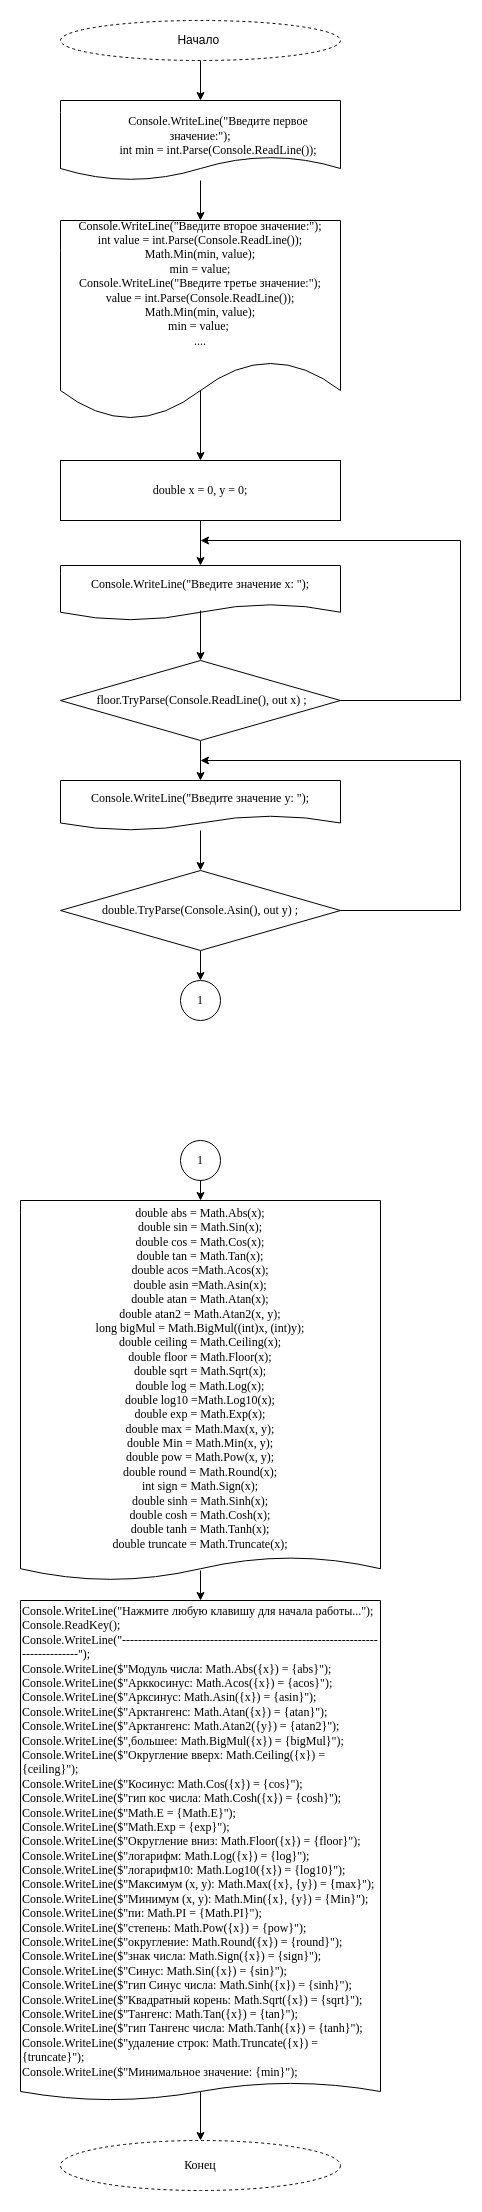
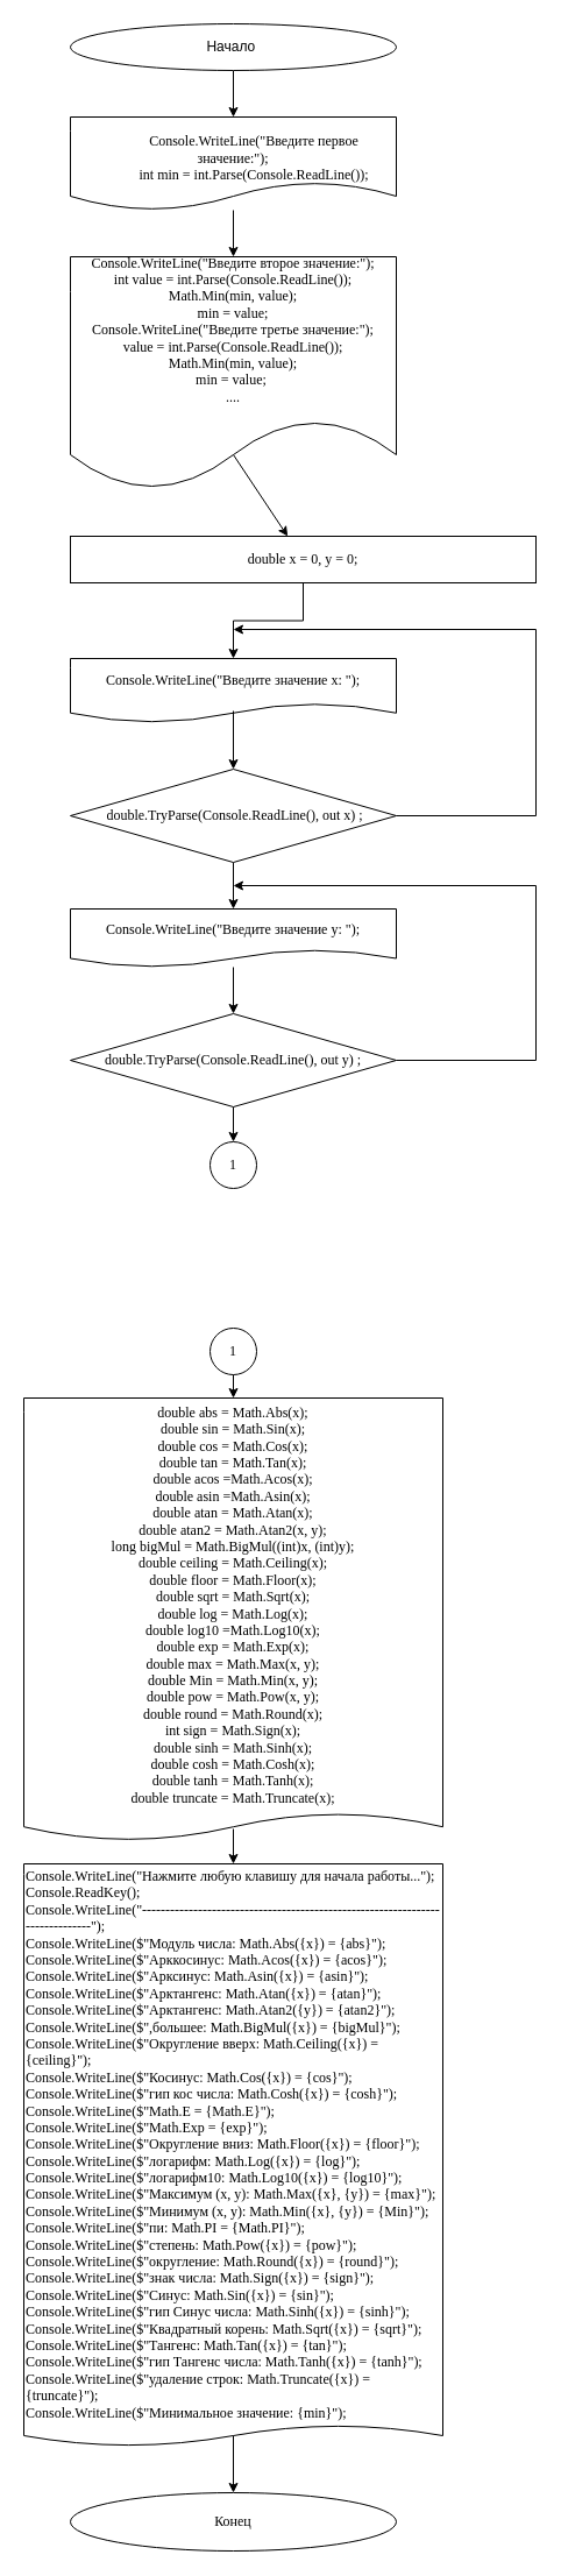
  <mxCell id="0" />
  <mxCell id="1" parent="0" />
  <mxCell id="2" value="" style="edgeStyle=orthogonalEdgeStyle;rounded=0;orthogonalLoop=1;jettySize=auto;html=1;fontFamily=Times New Roman;fontSize=12;" edge="1" parent="1" source="3" target="5"><mxGeometry relative="1" as="geometry" /></mxCell>
- <mxCell id="3" value="Начало&amp;nbsp;" style="ellipse;whiteSpace=wrap;html=1;dashed=1;" vertex="1" parent="1"><mxGeometry x="60" y="20" width="280" height="40" as="geometry" /></mxCell>
+ <mxCell id="3" value="Начало&amp;nbsp;" style="ellipse;whiteSpace=wrap;html=1;" vertex="1" parent="1"><mxGeometry x="60" y="20" width="280" height="40" as="geometry" /></mxCell>
  <mxCell id="4" value="" style="edgeStyle=orthogonalEdgeStyle;rounded=0;orthogonalLoop=1;jettySize=auto;html=1;fontFamily=Times New Roman;fontSize=12;" edge="1" parent="1" source="5" target="6"><mxGeometry relative="1" as="geometry" /></mxCell>
  <mxCell id="5" value="&lt;div&gt;&lt;br&gt;&lt;/div&gt;&lt;div&gt;&amp;nbsp; &amp;nbsp; &amp;nbsp; &amp;nbsp; &amp;nbsp; &amp;nbsp; Console.WriteLine(&quot;Введите первое значение:&quot;);&lt;/div&gt;&lt;div&gt;&amp;nbsp; &amp;nbsp; &amp;nbsp; &amp;nbsp; &amp;nbsp; &amp;nbsp; int min = int.Parse(Console.ReadLine());&lt;/div&gt;" style="shape=document;whiteSpace=wrap;html=1;boundedLbl=1;fontFamily=Times New Roman;fontSize=12;" vertex="1" parent="1"><mxGeometry x="60" y="100" width="280" height="80" as="geometry" /></mxCell>
  <mxCell id="6" value="&lt;div&gt;Console.WriteLine(&quot;Введите второе значение:&quot;);&lt;/div&gt;&lt;div&gt;int value = int.Parse(Console.ReadLine());&lt;/div&gt;&lt;div&gt;Math.Min(min, value);&lt;/div&gt;&lt;div&gt;min = value;&lt;/div&gt;&lt;div&gt;Console.WriteLine(&quot;Введите третье значение:&quot;);&lt;/div&gt;&lt;div&gt;value = int.Parse(Console.ReadLine());&lt;/div&gt;&lt;div&gt;Math.Min(min, value);&lt;/div&gt;&lt;div&gt;min = value;&amp;nbsp;&lt;/div&gt;&lt;div&gt;....&lt;/div&gt;&lt;div&gt;&lt;br&gt;&lt;/div&gt;" style="shape=document;whiteSpace=wrap;html=1;boundedLbl=1;fontFamily=Times New Roman;fontSize=12;" vertex="1" parent="1"><mxGeometry x="60" y="220" width="280" height="200" as="geometry" /></mxCell>
  <mxCell id="7" value="" style="edgeStyle=orthogonalEdgeStyle;rounded=0;orthogonalLoop=1;jettySize=auto;html=1;fontFamily=Times New Roman;fontSize=12;" edge="1" parent="1" source="8" target="9"><mxGeometry relative="1" as="geometry" /></mxCell>
- <mxCell id="8" value="double x = 0, y = 0;" style="rounded=0;whiteSpace=wrap;html=1;fontFamily=Times New Roman;fontSize=12;" vertex="1" parent="1"><mxGeometry x="60" y="460" width="280" height="60" as="geometry" /></mxCell>
+ <mxCell id="8" value="double x = 0, y = 0;" style="rounded=0;whiteSpace=wrap;html=1;fontFamily=Times New Roman;fontSize=12;" vertex="1" parent="1"><mxGeometry x="60" y="460" width="400" height="40" as="geometry" /></mxCell>
  <mxCell id="9" value="Console.WriteLine(&quot;Введите значение x: &quot;);" style="shape=document;whiteSpace=wrap;html=1;boundedLbl=1;fontFamily=Times New Roman;fontSize=12;" vertex="1" parent="1"><mxGeometry x="60" y="565" width="280" height="55" as="geometry" /></mxCell>
  <mxCell id="10" value="" style="edgeStyle=orthogonalEdgeStyle;rounded=0;orthogonalLoop=1;jettySize=auto;html=1;fontFamily=Times New Roman;fontSize=12;" edge="1" parent="1" source="11" target="13"><mxGeometry relative="1" as="geometry" /></mxCell>
- <mxCell id="11" value="&amp;nbsp;floor.TryParse(Console.ReadLine(), out x) ;" style="rhombus;whiteSpace=wrap;html=1;fontFamily=Times New Roman;fontSize=12;" vertex="1" parent="1"><mxGeometry x="60" y="660" width="280" height="80" as="geometry" /></mxCell>
+ <mxCell id="11" value="&amp;nbsp;double.TryParse(Console.ReadLine(), out x) ;" style="rhombus;whiteSpace=wrap;html=1;fontFamily=Times New Roman;fontSize=12;" vertex="1" parent="1"><mxGeometry x="60" y="660" width="280" height="80" as="geometry" /></mxCell>
  <mxCell id="12" value="" style="edgeStyle=orthogonalEdgeStyle;rounded=0;orthogonalLoop=1;jettySize=auto;html=1;fontFamily=Times New Roman;fontSize=12;" edge="1" parent="1" source="13" target="15"><mxGeometry relative="1" as="geometry" /></mxCell>
  <mxCell id="13" value="Console.WriteLine(&quot;Введите значение y: &quot;);" style="shape=document;whiteSpace=wrap;html=1;boundedLbl=1;fontFamily=Times New Roman;fontSize=12;" vertex="1" parent="1"><mxGeometry x="60" y="780" width="280" height="50" as="geometry" /></mxCell>
  <mxCell id="14" value="" style="edgeStyle=orthogonalEdgeStyle;rounded=0;orthogonalLoop=1;jettySize=auto;html=1;fontFamily=Times New Roman;fontSize=12;" edge="1" parent="1" source="15" target="24"><mxGeometry relative="1" as="geometry" /></mxCell>
- <mxCell id="15" value="double.TryParse(Console.Asin(), out y) ;" style="rhombus;whiteSpace=wrap;html=1;fontFamily=Times New Roman;fontSize=12;" vertex="1" parent="1"><mxGeometry x="60" y="870" width="280" height="80" as="geometry" /></mxCell>
+ <mxCell id="15" value="double.TryParse(Console.ReadLine(), out y) ;" style="rhombus;whiteSpace=wrap;html=1;fontFamily=Times New Roman;fontSize=12;" vertex="1" parent="1"><mxGeometry x="60" y="870" width="280" height="80" as="geometry" /></mxCell>
  <mxCell id="16" value="" style="endArrow=classic;html=1;rounded=0;fontFamily=Times New Roman;fontSize=12;" edge="1" parent="1" target="8"><mxGeometry width="50" height="50" relative="1" as="geometry"><mxPoint x="200" y="390" as="sourcePoint" /><mxPoint x="250" y="340" as="targetPoint" /></mxGeometry></mxCell>
  <mxCell id="17" value="" style="endArrow=classic;html=1;rounded=0;entryX=0.5;entryY=0;entryDx=0;entryDy=0;fontFamily=Times New Roman;fontSize=12;" edge="1" parent="1" target="11"><mxGeometry width="50" height="50" relative="1" as="geometry"><mxPoint x="200" y="610" as="sourcePoint" /><mxPoint x="250" y="560" as="targetPoint" /></mxGeometry></mxCell>
  <mxCell id="18" value="" style="endArrow=none;html=1;rounded=0;fontFamily=Times New Roman;fontSize=12;" edge="1" parent="1"><mxGeometry width="50" height="50" relative="1" as="geometry"><mxPoint x="340" y="700" as="sourcePoint" /><mxPoint x="460" y="700" as="targetPoint" /></mxGeometry></mxCell>
  <mxCell id="19" value="" style="endArrow=none;html=1;rounded=0;fontFamily=Times New Roman;fontSize=12;" edge="1" parent="1"><mxGeometry width="50" height="50" relative="1" as="geometry"><mxPoint x="460" y="700" as="sourcePoint" /><mxPoint x="460" y="540" as="targetPoint" /></mxGeometry></mxCell>
  <mxCell id="20" value="" style="endArrow=classic;html=1;rounded=0;fontFamily=Times New Roman;fontSize=12;" edge="1" parent="1"><mxGeometry width="50" height="50" relative="1" as="geometry"><mxPoint x="460" y="540" as="sourcePoint" /><mxPoint x="200" y="540" as="targetPoint" /></mxGeometry></mxCell>
  <mxCell id="21" value="" style="endArrow=none;html=1;rounded=0;fontFamily=Times New Roman;fontSize=12;" edge="1" parent="1"><mxGeometry width="50" height="50" relative="1" as="geometry"><mxPoint x="340" y="910" as="sourcePoint" /><mxPoint x="460" y="910" as="targetPoint" /></mxGeometry></mxCell>
  <mxCell id="22" value="" style="endArrow=none;html=1;rounded=0;fontFamily=Times New Roman;fontSize=12;" edge="1" parent="1"><mxGeometry width="50" height="50" relative="1" as="geometry"><mxPoint x="460" y="910" as="sourcePoint" /><mxPoint x="460" y="760" as="targetPoint" /></mxGeometry></mxCell>
  <mxCell id="23" value="" style="endArrow=classic;html=1;rounded=0;fontFamily=Times New Roman;fontSize=12;" edge="1" parent="1"><mxGeometry width="50" height="50" relative="1" as="geometry"><mxPoint x="460" y="760" as="sourcePoint" /><mxPoint x="200" y="760" as="targetPoint" /></mxGeometry></mxCell>
  <mxCell id="24" value="1" style="ellipse;whiteSpace=wrap;html=1;aspect=fixed;fontFamily=Times New Roman;fontSize=12;" vertex="1" parent="1"><mxGeometry x="180" y="980" width="40" height="40" as="geometry" /></mxCell>
  <mxCell id="25" value="1" style="ellipse;whiteSpace=wrap;html=1;aspect=fixed;fontFamily=Times New Roman;fontSize=12;" vertex="1" parent="1"><mxGeometry x="180" y="1140" width="40" height="40" as="geometry" /></mxCell>
  <mxCell id="26" value="" style="endArrow=classic;html=1;rounded=0;fontFamily=Times New Roman;fontSize=12;" edge="1" parent="1"><mxGeometry width="50" height="50" relative="1" as="geometry"><mxPoint x="200" y="1180" as="sourcePoint" /><mxPoint x="200" y="1200" as="targetPoint" /></mxGeometry></mxCell>
  <mxCell id="27" value="&lt;div&gt;double abs = Math.Abs(x);&lt;/div&gt;&lt;div&gt;double sin = Math.Sin(x);&lt;/div&gt;&lt;div&gt;double cos = Math.Cos(x);&lt;/div&gt;&lt;div&gt;double tan = Math.Tan(x);&lt;/div&gt;&lt;div&gt;double acos =Math.Acos(x);&lt;/div&gt;&lt;div&gt;double asin =Math.Asin(x);&lt;/div&gt;&lt;div&gt;double atan = Math.Atan(x);&lt;/div&gt;&lt;div&gt;double atan2 = Math.Atan2(x, y);&lt;/div&gt;&lt;div&gt;long bigMul = Math.BigMul((int)x, (int)y);&lt;/div&gt;&lt;div&gt;double ceiling = Math.Ceiling(x);&lt;/div&gt;&lt;div&gt;double floor = Math.Floor(x);&lt;/div&gt;&lt;div&gt;double sqrt = Math.Sqrt(x);&lt;/div&gt;&lt;div&gt;double log = Math.Log(x);&lt;/div&gt;&lt;div&gt;double log10 =Math.Log10(x);&lt;/div&gt;&lt;div&gt;double exp = Math.Exp(x);&lt;/div&gt;&lt;div&gt;double max = Math.Max(x, y);&lt;/div&gt;&lt;div&gt;double Min = Math.Min(x, y);&lt;/div&gt;&lt;div&gt;double pow = Math.Pow(x, y);&lt;/div&gt;&lt;div&gt;double round = Math.Round(x);&lt;/div&gt;&lt;div&gt;int sign = Math.Sign(x);&lt;/div&gt;&lt;div&gt;double sinh = Math.Sinh(x);&lt;/div&gt;&lt;div&gt;double cosh = Math.Cosh(x);&lt;/div&gt;&lt;div&gt;double tanh = Math.Tanh(x);&lt;/div&gt;&lt;div&gt;double truncate = Math.Truncate(x);&lt;/div&gt;" style="shape=document;whiteSpace=wrap;html=1;boundedLbl=1;size=0.062;fontFamily=Times New Roman;fontSize=12;" vertex="1" parent="1"><mxGeometry x="20" y="1200" width="360" height="380" as="geometry" /></mxCell>
  <mxCell id="28" value="" style="endArrow=classic;html=1;rounded=0;fontFamily=Times New Roman;fontSize=12;" edge="1" parent="1"><mxGeometry width="50" height="50" relative="1" as="geometry"><mxPoint x="200" y="1570" as="sourcePoint" /><mxPoint x="200" y="1600" as="targetPoint" /></mxGeometry></mxCell>
  <mxCell id="29" value="" style="edgeStyle=orthogonalEdgeStyle;rounded=0;orthogonalLoop=1;jettySize=auto;html=1;exitX=0.5;exitY=0.98;exitDx=0;exitDy=0;exitPerimeter=0;" edge="1" parent="1" source="30" target="31"><mxGeometry relative="1" as="geometry" /></mxCell>
  <mxCell id="30" value="&lt;div&gt;Console.WriteLine(&quot;Нажмите любую клавишу для начала работы...&quot;);&lt;/div&gt;&lt;div&gt;Console.ReadKey();&lt;/div&gt;&lt;div&gt;Console.WriteLine(&quot;------------------------------------------------------------------------------&quot;);&lt;/div&gt;&lt;div&gt;Console.WriteLine($&quot;Модуль числа: Math.Abs({x}) = {abs}&quot;);&lt;/div&gt;&lt;div&gt;Console.WriteLine($&quot;Арккосинус: Math.Acos({x}) = {acos}&quot;);&lt;/div&gt;&lt;div&gt;Console.WriteLine($&quot;Арксинус: Math.Asin({x}) = {asin}&quot;);&lt;/div&gt;&lt;div&gt;Console.WriteLine($&quot;Арктангенс: Math.Atan({x}) = {atan}&quot;);&lt;/div&gt;&lt;div&gt;Console.WriteLine($&quot;Арктангенс: Math.Atan2({y}) = {atan2}&quot;);&lt;/div&gt;&lt;div&gt;Console.WriteLine($&quot;,большее: Math.BigMul({x}) = {bigMul}&quot;);&lt;/div&gt;&lt;div&gt;Console.WriteLine($&quot;Округление вверх: Math.Ceiling({x}) = {ceiling}&quot;);&lt;/div&gt;&lt;div&gt;Console.WriteLine($&quot;Косинус: Math.Cos({x}) = {cos}&quot;);&lt;/div&gt;&lt;div&gt;Console.WriteLine($&quot;гип кос числа: Math.Cosh({x}) = {cosh}&quot;);&lt;/div&gt;&lt;div&gt;Console.WriteLine($&quot;Math.E = {Math.E}&quot;);&lt;/div&gt;&lt;div&gt;Console.WriteLine($&quot;Math.Exp = {exp}&quot;);&lt;/div&gt;&lt;div&gt;Console.WriteLine($&quot;Округление вниз: Math.Floor({x}) = {floor}&quot;);&lt;/div&gt;&lt;div&gt;Console.WriteLine($&quot;логарифм: Math.Log({x}) = {log}&quot;);&lt;/div&gt;&lt;div&gt;Console.WriteLine($&quot;логарифм10: Math.Log10({x}) = {log10}&quot;);&lt;/div&gt;&lt;div&gt;Console.WriteLine($&quot;Максимум (x, y): Math.Max({x}, {y}) = {max}&quot;);&lt;/div&gt;&lt;div&gt;Console.WriteLine($&quot;Минимум (x, y): Math.Min({x}, {y}) = {Min}&quot;);&lt;/div&gt;&lt;div&gt;Console.WriteLine($&quot;пи: Math.PI = {Math.PI}&quot;);&lt;/div&gt;&lt;div&gt;Console.WriteLine($&quot;степень: Math.Pow({x}) = {pow}&quot;);&lt;/div&gt;&lt;div&gt;Console.WriteLine($&quot;округление: Math.Round({x}) = {round}&quot;);&lt;/div&gt;&lt;div&gt;Console.WriteLine($&quot;знак числа: Math.Sign({x}) = {sign}&quot;);&lt;/div&gt;&lt;div&gt;Console.WriteLine($&quot;Синус: Math.Sin({x}) = {sin}&quot;);&lt;/div&gt;&lt;div&gt;Console.WriteLine($&quot;гип Синус числа: Math.Sinh({x}) = {sinh}&quot;);&lt;/div&gt;&lt;div&gt;Console.WriteLine($&quot;Квадратный корень: Math.Sqrt({x}) = {sqrt}&quot;);&lt;/div&gt;&lt;div&gt;Console.WriteLine($&quot;Тангенс: Math.Tan({x}) = {tan}&quot;);&lt;/div&gt;&lt;div&gt;Console.WriteLine($&quot;гип Тангенс числа: Math.Tanh({x}) = {tanh}&quot;);&lt;/div&gt;&lt;div&gt;Console.WriteLine($&quot;удаление строк: Math.Truncate({x}) = {truncate}&quot;);&lt;/div&gt;&lt;div&gt;Console.WriteLine($&quot;Минимальное значение: {min}&quot;);&lt;/div&gt;" style="shape=document;whiteSpace=wrap;html=1;boundedLbl=1;size=0.036;fontFamily=Times New Roman;fontSize=12;align=left;" vertex="1" parent="1"><mxGeometry x="20" y="1600" width="360" height="500" as="geometry" /></mxCell>
- <mxCell id="31" value="Конец" style="ellipse;whiteSpace=wrap;html=1;fontFamily=Times New Roman;fontSize=12;dashed=1;" vertex="1" parent="1"><mxGeometry x="60" y="2140" width="280" height="50" as="geometry" /></mxCell>
+ <mxCell id="31" value="Конец" style="ellipse;whiteSpace=wrap;html=1;fontFamily=Times New Roman;fontSize=12;" vertex="1" parent="1"><mxGeometry x="60" y="2140" width="280" height="50" as="geometry" /></mxCell>
